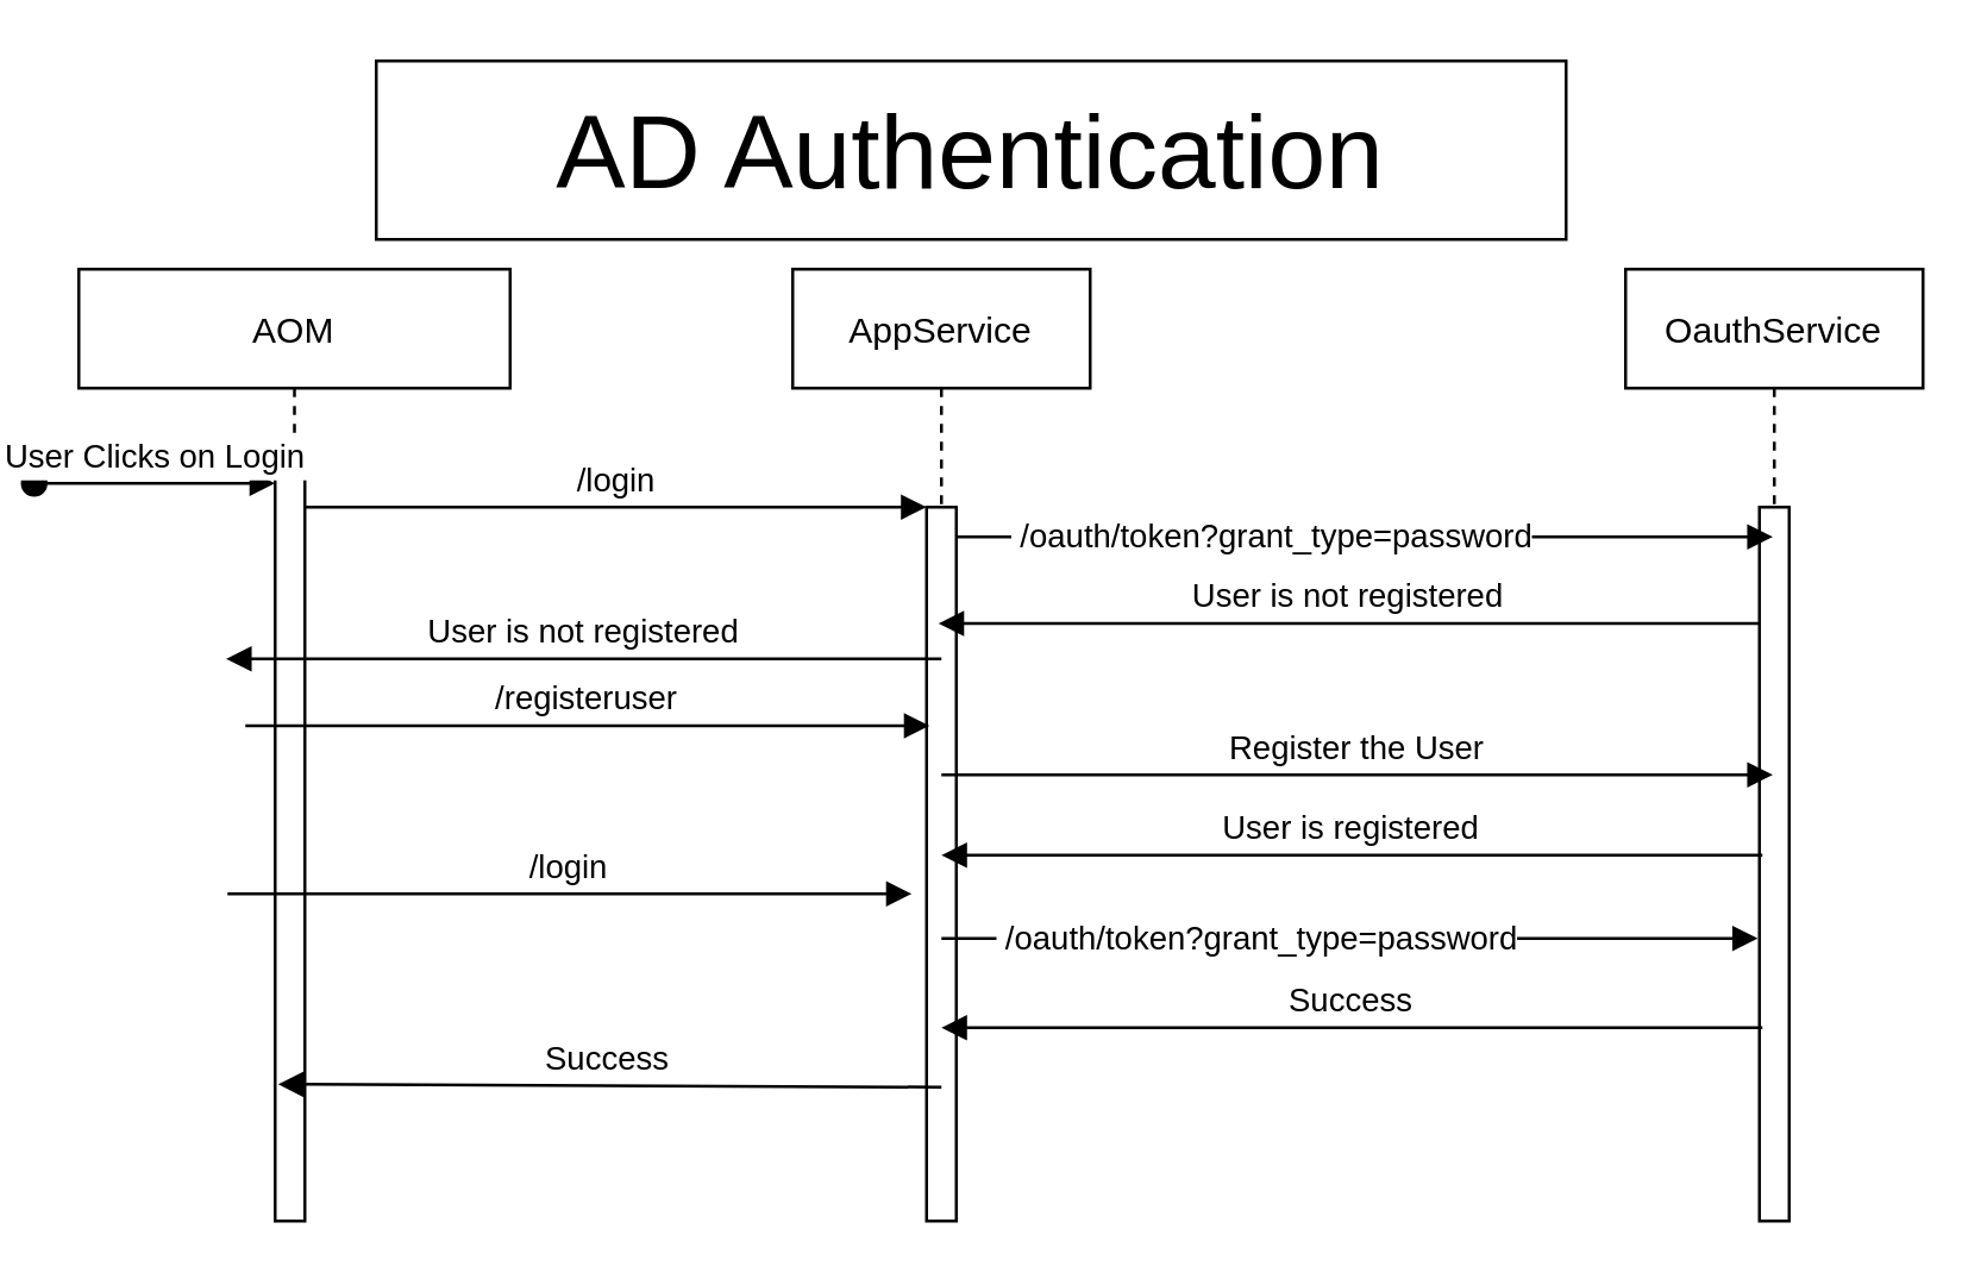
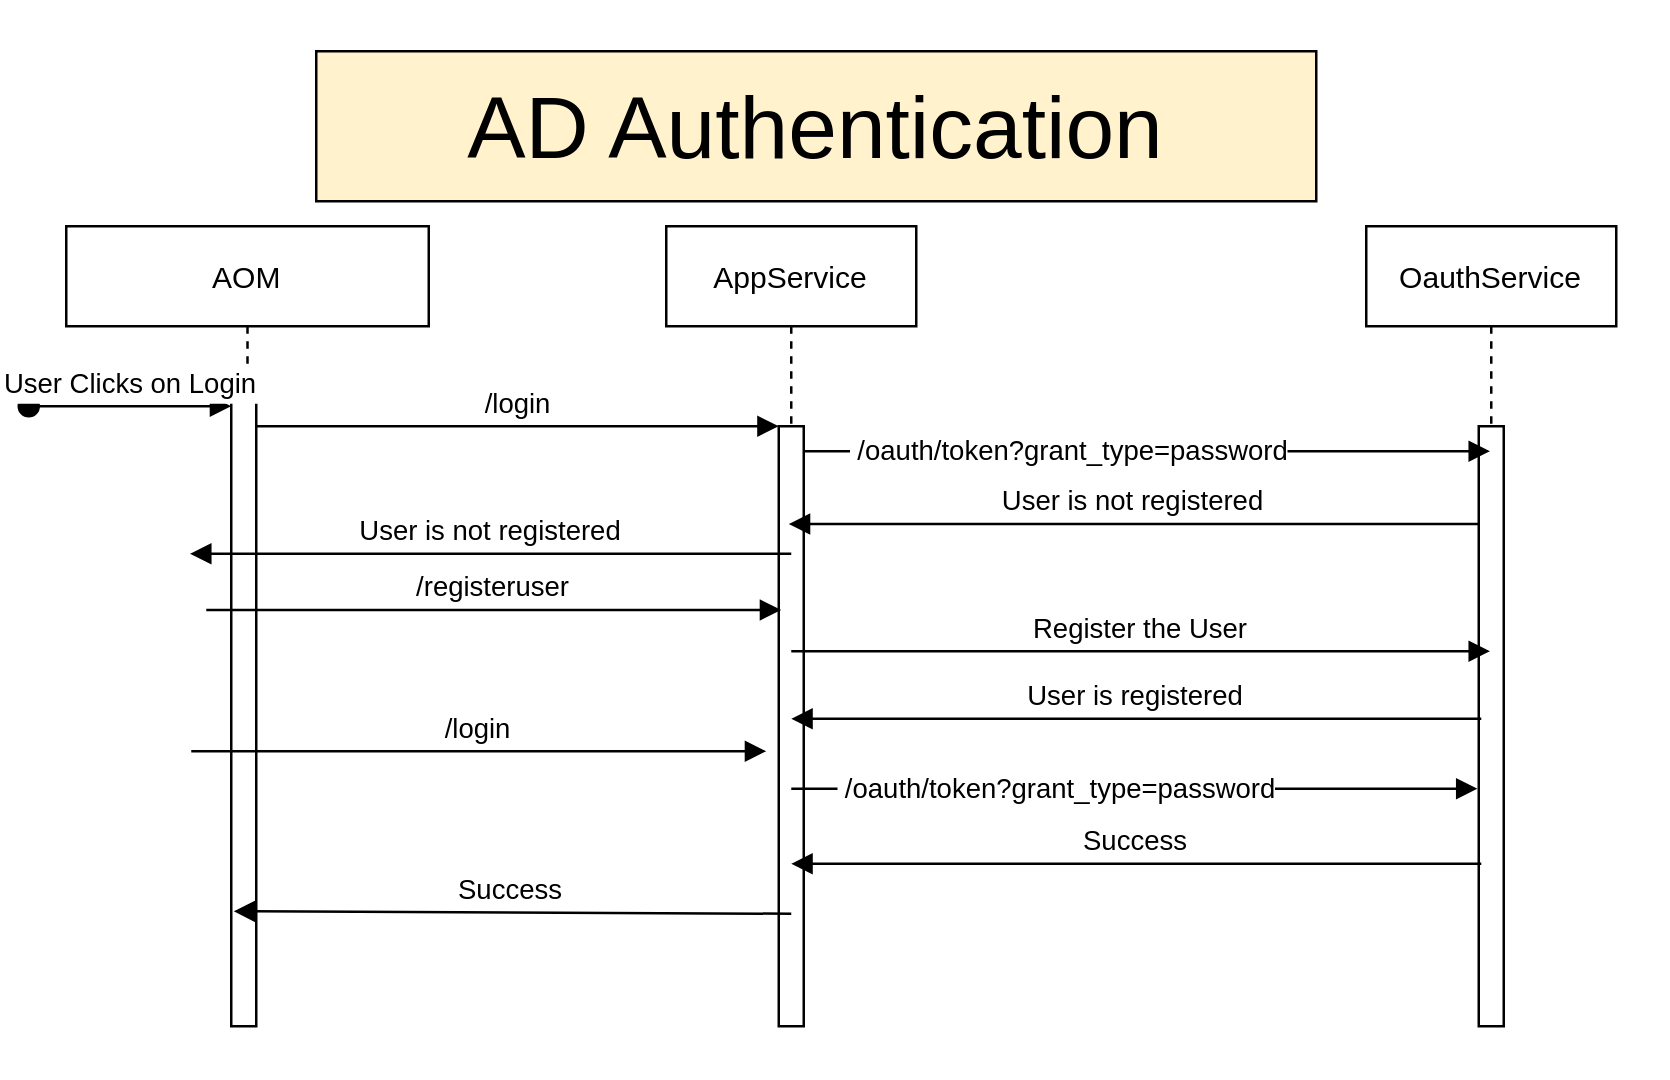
  <mxCell id="0" />
  <mxCell id="1" parent="0" />
  <mxCell id="2" value="AOM" style="shape=umlLifeline;perimeter=lifelinePerimeter;container=1;collapsible=0;recursiveResize=0;rounded=0;shadow=0;strokeWidth=1;" parent="1" vertex="1"><mxGeometry x="20" y="90" width="145" height="320" as="geometry" /></mxCell>
  <mxCell id="3" value="" style="points=[];perimeter=orthogonalPerimeter;rounded=0;shadow=0;strokeWidth=1;" parent="2" vertex="1"><mxGeometry x="66" y="70" width="10" height="250" as="geometry" /></mxCell>
  <mxCell id="4" value="User Clicks on Login" style="verticalAlign=bottom;startArrow=oval;endArrow=block;startSize=8;shadow=0;strokeWidth=1;" parent="2" edge="1"><mxGeometry relative="1" as="geometry"><mxPoint x="-15" y="72" as="sourcePoint" /><mxPoint x="66" y="72" as="targetPoint" /></mxGeometry></mxCell>
  <mxCell id="5" value="AppService" style="shape=umlLifeline;perimeter=lifelinePerimeter;container=1;collapsible=0;recursiveResize=0;rounded=0;shadow=0;strokeWidth=1;" parent="1" vertex="1"><mxGeometry x="260" y="90" width="100" height="320" as="geometry" /></mxCell>
  <mxCell id="6" value="" style="points=[];perimeter=orthogonalPerimeter;rounded=0;shadow=0;strokeWidth=1;" parent="5" vertex="1"><mxGeometry x="45" y="80" width="10" height="240" as="geometry" /></mxCell>
  <mxCell id="7" value="/login" style="verticalAlign=bottom;endArrow=block;entryX=0;entryY=0;shadow=0;strokeWidth=1;" parent="1" source="3" target="6" edge="1"><mxGeometry relative="1" as="geometry"><mxPoint x="175" y="170" as="sourcePoint" /></mxGeometry></mxCell>
  <mxCell id="8" value="OauthService" style="shape=umlLifeline;perimeter=lifelinePerimeter;container=1;collapsible=0;recursiveResize=0;rounded=0;shadow=0;strokeWidth=1;" vertex="1" parent="1"><mxGeometry x="540" y="90" width="100" height="320" as="geometry" /></mxCell>
  <mxCell id="9" value="" style="points=[];perimeter=orthogonalPerimeter;rounded=0;shadow=0;strokeWidth=1;" vertex="1" parent="8"><mxGeometry x="45" y="80" width="10" height="240" as="geometry" /></mxCell>
  <mxCell id="10" value="Register the User" style="verticalAlign=bottom;endArrow=block;shadow=0;strokeWidth=1;" parent="1" edge="1"><mxGeometry relative="1" as="geometry"><mxPoint x="310" y="260" as="sourcePoint" /><mxPoint x="589.5" y="260" as="targetPoint" /></mxGeometry></mxCell>
  <mxCell id="11" value="User is not registered" style="verticalAlign=bottom;endArrow=block;entryX=0.49;entryY=0.367;shadow=0;strokeWidth=1;entryDx=0;entryDy=0;entryPerimeter=0;" edge="1" parent="1"><mxGeometry relative="1" as="geometry"><mxPoint x="585" y="209.1" as="sourcePoint" /><mxPoint x="309" y="209.1" as="targetPoint" /></mxGeometry></mxCell>
  <mxCell id="12" value="" style="verticalAlign=bottom;endArrow=block;shadow=0;strokeWidth=1;" edge="1" parent="1" source="6" target="8"><mxGeometry x="-0.301" y="90" relative="1" as="geometry"><mxPoint x="250" y="180" as="sourcePoint" /><mxPoint x="255" y="180" as="targetPoint" /><Array as="points"><mxPoint x="410" y="180" /></Array><mxPoint as="offset" /></mxGeometry></mxCell>
  <mxCell id="13" value="&amp;nbsp;/oauth/token?grant_type=password" style="edgeLabel;html=1;align=center;verticalAlign=middle;resizable=0;points=[];" vertex="1" connectable="0" parent="12"><mxGeometry x="-0.235" y="1" relative="1" as="geometry"><mxPoint as="offset" /></mxGeometry></mxCell>
  <mxCell id="14" value="User is registered" style="verticalAlign=bottom;endArrow=block;entryX=0.49;entryY=0.367;shadow=0;strokeWidth=1;entryDx=0;entryDy=0;entryPerimeter=0;" edge="1" parent="1"><mxGeometry relative="1" as="geometry"><mxPoint x="586" y="287" as="sourcePoint" /><mxPoint x="310" y="287" as="targetPoint" /></mxGeometry></mxCell>
  <mxCell id="15" value="" style="verticalAlign=bottom;endArrow=block;shadow=0;strokeWidth=1;" edge="1" parent="1"><mxGeometry x="-0.301" y="90" relative="1" as="geometry"><mxPoint x="310" y="315" as="sourcePoint" /><mxPoint x="584.5" y="315" as="targetPoint" /><Array as="points"><mxPoint x="405" y="315" /></Array><mxPoint as="offset" /></mxGeometry></mxCell>
  <mxCell id="16" value="&amp;nbsp;/oauth/token?grant_type=password" style="edgeLabel;html=1;align=center;verticalAlign=middle;resizable=0;points=[];" vertex="1" connectable="0" parent="15"><mxGeometry x="-0.235" y="1" relative="1" as="geometry"><mxPoint as="offset" /></mxGeometry></mxCell>
  <mxCell id="17" value="User is not registered" style="verticalAlign=bottom;endArrow=block;shadow=0;strokeWidth=1;" edge="1" parent="1"><mxGeometry relative="1" as="geometry"><mxPoint x="310" y="221" as="sourcePoint" /><mxPoint x="69.5" y="221" as="targetPoint" /></mxGeometry></mxCell>
  <mxCell id="18" value="/registeruser" style="verticalAlign=bottom;endArrow=block;entryX=0;entryY=0;shadow=0;strokeWidth=1;" edge="1" parent="1"><mxGeometry relative="1" as="geometry"><mxPoint x="76" y="243.5" as="sourcePoint" /><mxPoint x="306" y="243.5" as="targetPoint" /><Array as="points"><mxPoint x="181" y="243.5" /></Array></mxGeometry></mxCell>
  <mxCell id="19" value="/login" style="verticalAlign=bottom;endArrow=block;entryX=0;entryY=0;shadow=0;strokeWidth=1;" edge="1" parent="1"><mxGeometry relative="1" as="geometry"><mxPoint x="70" y="300" as="sourcePoint" /><mxPoint x="300" y="300" as="targetPoint" /></mxGeometry></mxCell>
  <mxCell id="20" value="Success" style="verticalAlign=bottom;endArrow=block;entryX=0.1;entryY=0.716;shadow=0;strokeWidth=1;entryDx=0;entryDy=0;entryPerimeter=0;" edge="1" parent="1"><mxGeometry relative="1" as="geometry"><mxPoint x="310" y="365" as="sourcePoint" /><mxPoint x="87" y="364" as="targetPoint" /></mxGeometry></mxCell>
  <mxCell id="21" value="Success" style="verticalAlign=bottom;endArrow=block;entryX=0.49;entryY=0.367;shadow=0;strokeWidth=1;entryDx=0;entryDy=0;entryPerimeter=0;" edge="1" parent="1"><mxGeometry relative="1" as="geometry"><mxPoint x="586" y="345" as="sourcePoint" /><mxPoint x="310" y="345" as="targetPoint" /></mxGeometry></mxCell>
- <mxCell id="22" value="&lt;font style=&quot;font-size: 35px&quot;&gt;AD Authentication&lt;/font&gt;" style="rounded=0;whiteSpace=wrap;html=1;" vertex="1" parent="1"><mxGeometry x="120" y="20" width="400" height="60" as="geometry" /></mxCell>
+ <mxCell id="22" value="&lt;font style=&quot;font-size: 35px&quot;&gt;AD Authentication&lt;/font&gt;" style="rounded=0;whiteSpace=wrap;html=1;fillColor=#fff2cc;" vertex="1" parent="1"><mxGeometry x="120" y="20" width="400" height="60" as="geometry" /></mxCell>
